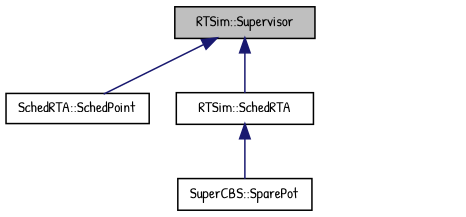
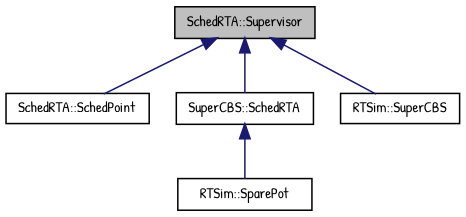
  digraph {
    fontname="Patrick Hand"
    node [color=black fillcolor=white fontname="Patrick Hand" fontsize=10 shape=record style=filled]
    edge [color=midnightblue dir=back fontname="Patrick Hand" fontsize=10 labelfontname=Helvetica labelfontsize=10 style=solid]
-   n1 [fillcolor=grey75 fontcolor=black height=0.2 label="RTSim::Supervisor" width=0.4]
+   n1 [fillcolor=grey75 fontcolor=black height=0.2 label="SchedRTA::Supervisor" width=0.4]
    n2 [height=0.2 label="SchedRTA::SchedPoint" width=0.4]
-   n3 [height=0.2 label="RTSim::SchedRTA" width=0.4]
-   n5 [height=0.2 label="SuperCBS::SparePot" width=0.4]
+   n3 [height=0.2 label="SuperCBS::SchedRTA" width=0.4]
+   n4 [height=0.2 label="RTSim::SuperCBS" width=0.4]
+   n5 [height=0.2 label="RTSim::SparePot" width=0.4]
    n1 -> n2
    n1 -> n3
+   n1 -> n4
    n3 -> n5
  }
